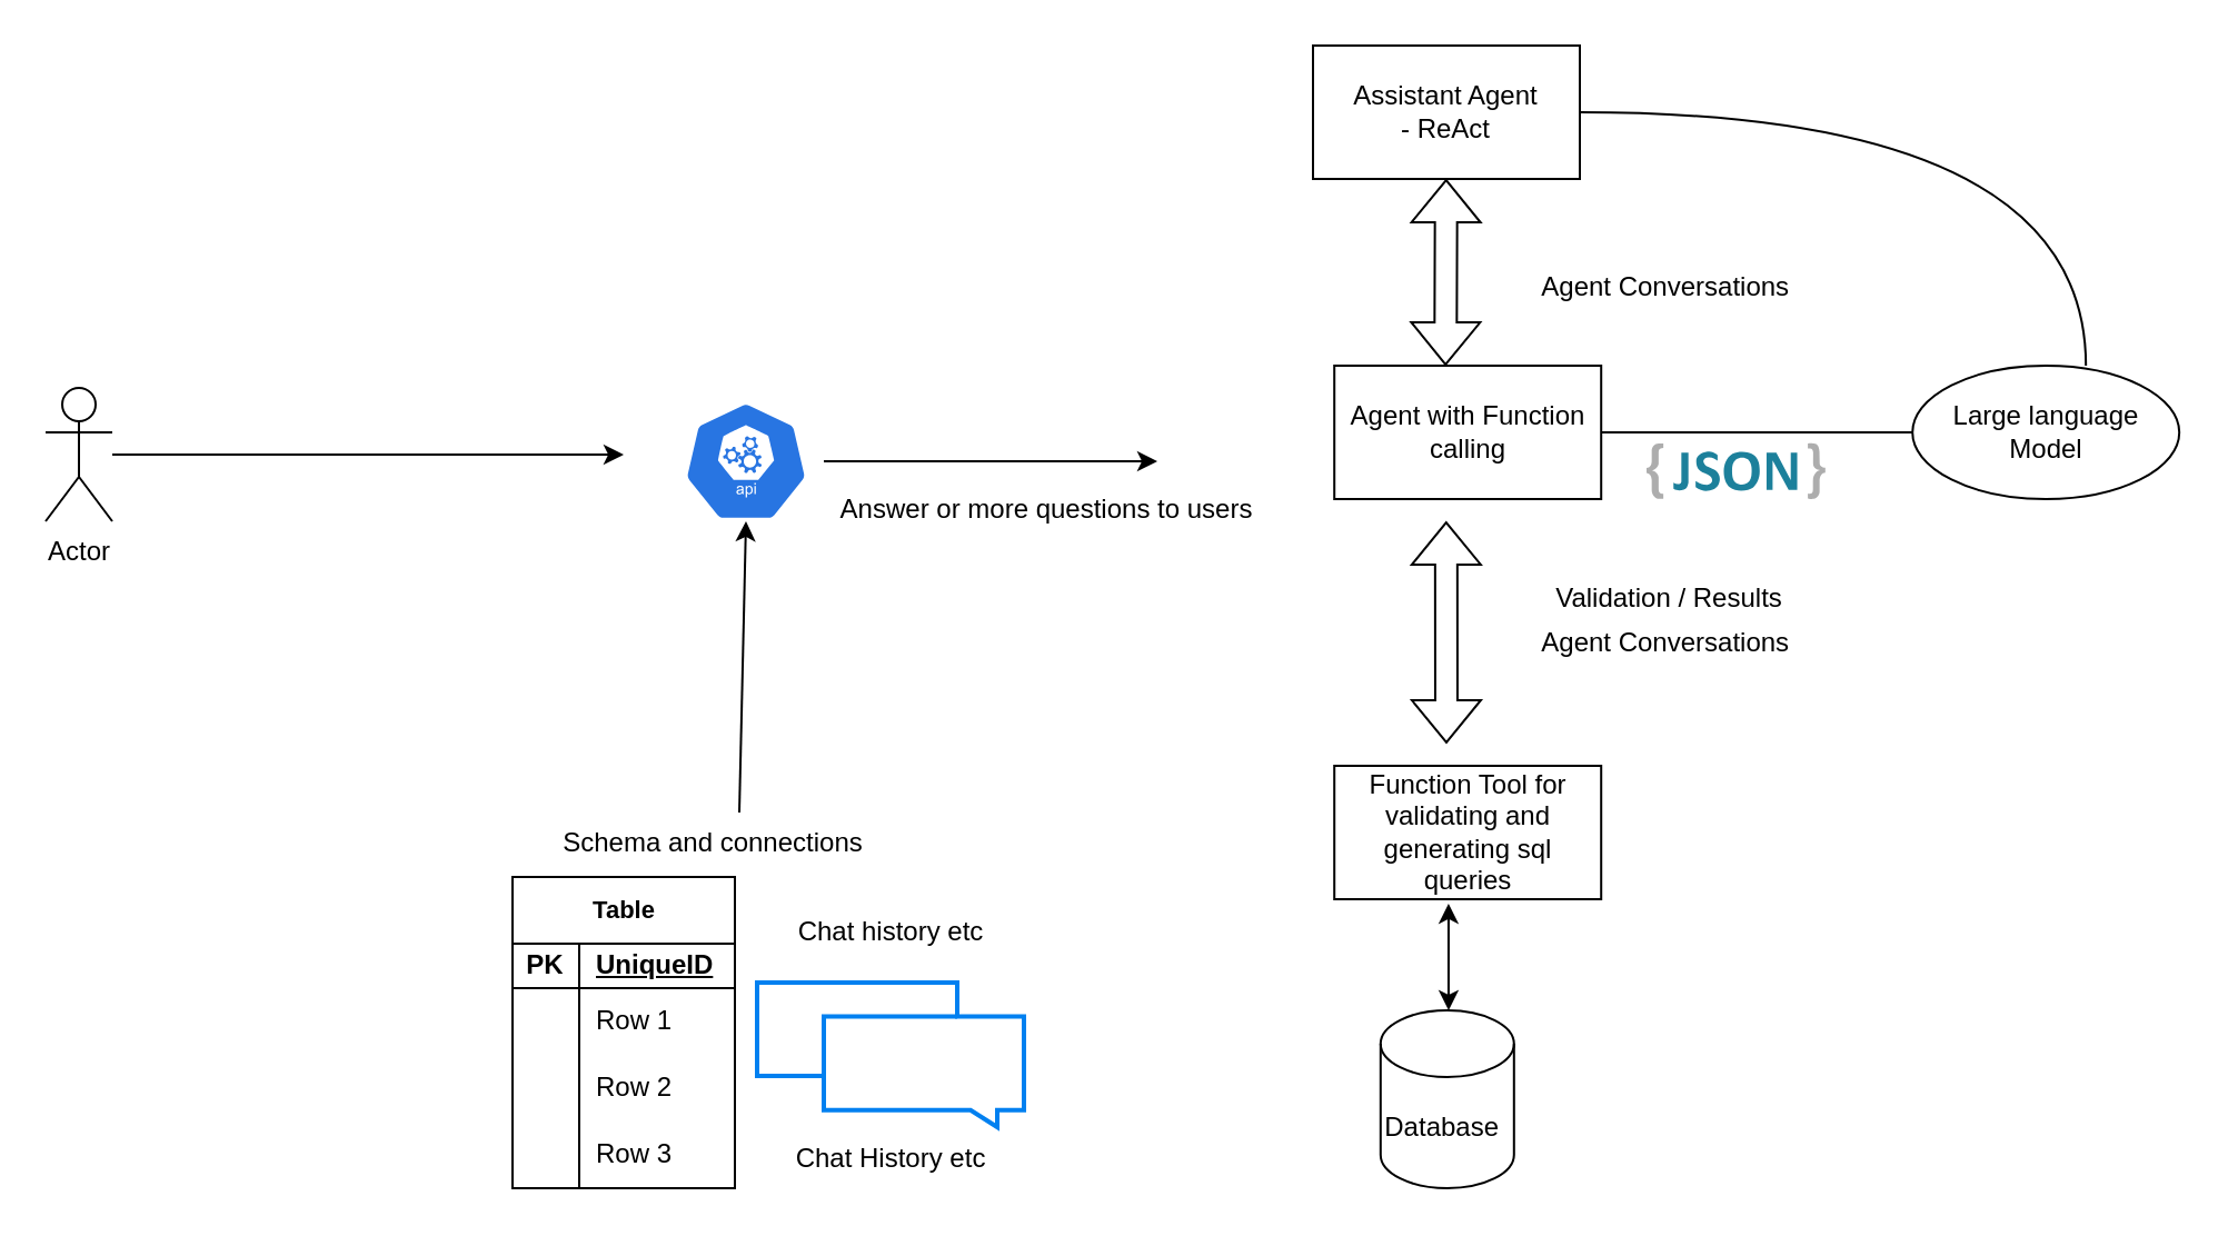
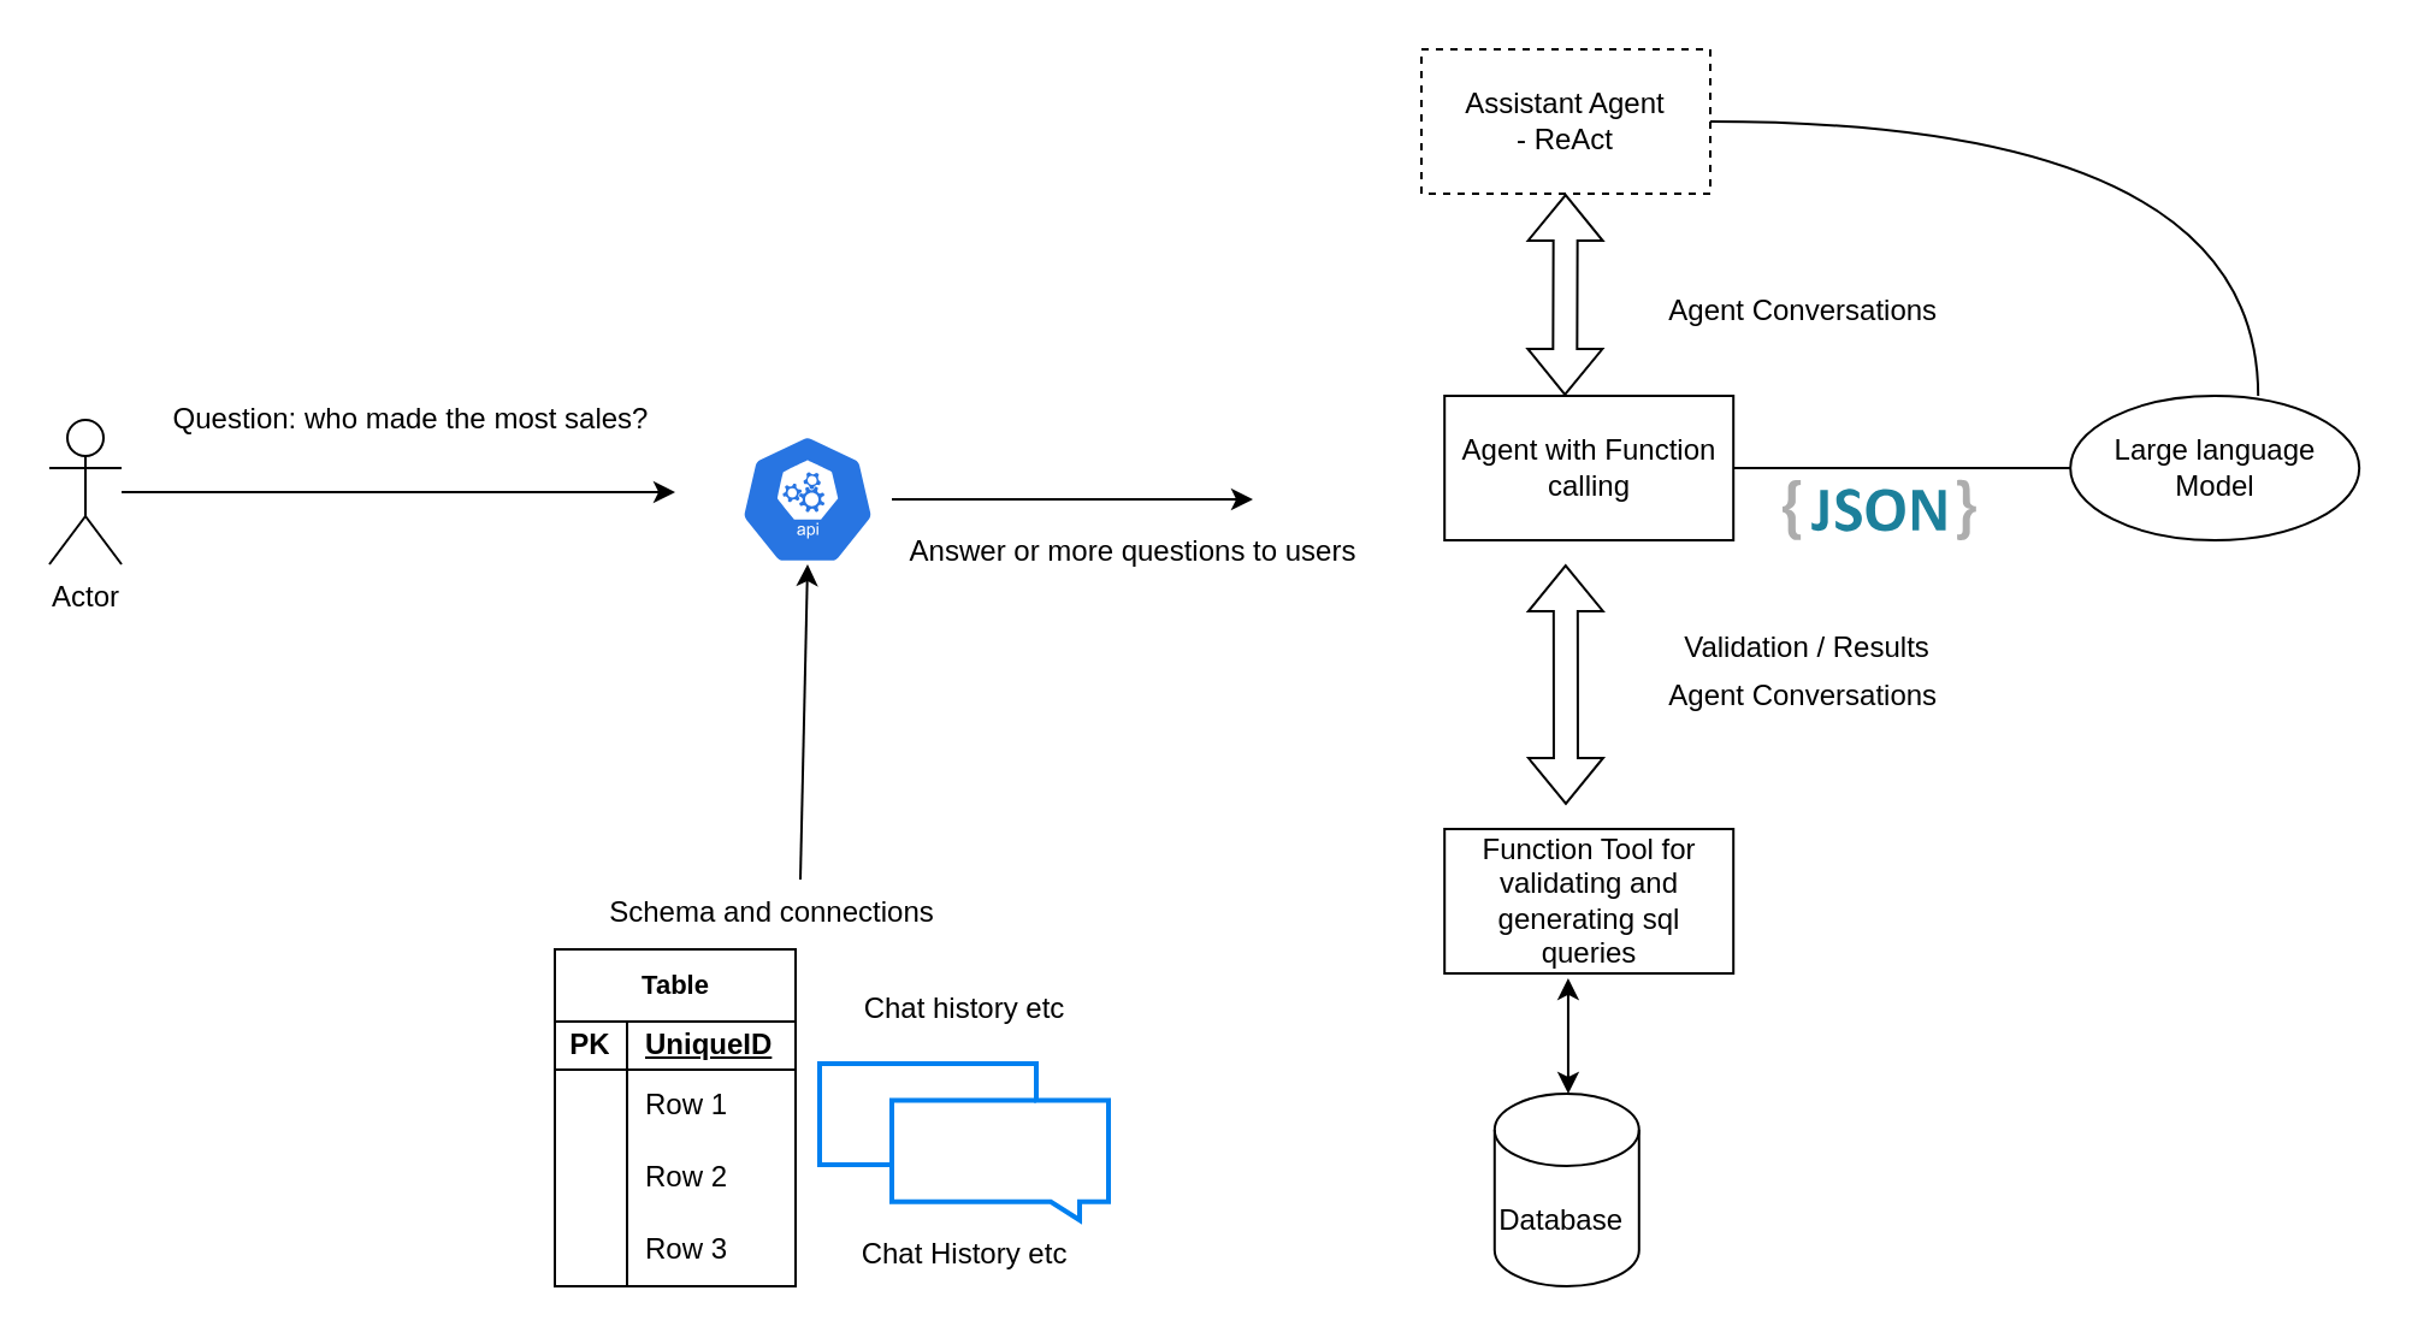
  <mxCell id="0" />
  <mxCell id="1" parent="0" />
  <mxCell id="2" style="edgeStyle=orthogonalEdgeStyle;rounded=0;orthogonalLoop=1;jettySize=auto;html=1;" edge="1" parent="1" source="3"><mxGeometry relative="1" as="geometry"><mxPoint x="280" y="204" as="targetPoint" /></mxGeometry></mxCell>
  <mxCell id="3" value="Actor" style="shape=umlActor;verticalLabelPosition=bottom;verticalAlign=top;html=1;outlineConnect=0;" vertex="1" parent="1"><mxGeometry x="20" y="174" width="30" height="60" as="geometry" /></mxCell>
+ <mxCell id="4" value="Question: who made the most sales?" style="text;html=1;align=center;verticalAlign=middle;resizable=0;points=[];autosize=1;strokeColor=none;fillColor=none;" vertex="1" parent="1"><mxGeometry x="60" y="159" width="220" height="30" as="geometry" /></mxCell>
  <mxCell id="5" style="edgeStyle=orthogonalEdgeStyle;rounded=0;orthogonalLoop=1;jettySize=auto;html=1;" edge="1" parent="1" source="6"><mxGeometry relative="1" as="geometry"><mxPoint x="520" y="207" as="targetPoint" /></mxGeometry></mxCell>
  <mxCell id="6" value="" style="sketch=0;html=1;dashed=0;whitespace=wrap;fillColor=#2875E2;strokeColor=#ffffff;points=[[0.005,0.63,0],[0.1,0.2,0],[0.9,0.2,0],[0.5,0,0],[0.995,0.63,0],[0.72,0.99,0],[0.5,1,0],[0.28,0.99,0]];verticalLabelPosition=bottom;align=center;verticalAlign=top;shape=mxgraph.kubernetes.icon;prIcon=api" vertex="1" parent="1"><mxGeometry x="300" y="180" width="70" height="54" as="geometry" /></mxCell>
  <mxCell id="7" value="Large language Model" style="ellipse;whiteSpace=wrap;html=1;" vertex="1" parent="1"><mxGeometry x="859.6" y="164" width="120" height="60" as="geometry" /></mxCell>
  <mxCell id="8" style="edgeStyle=orthogonalEdgeStyle;orthogonalLoop=1;jettySize=auto;html=1;entryX=0.65;entryY=0;entryDx=0;entryDy=0;entryPerimeter=0;curved=1;endArrow=none;" edge="1" parent="1" source="9" target="7"><mxGeometry relative="1" as="geometry" /></mxCell>
- <mxCell id="9" value="Assistant Agent&lt;br&gt;- ReAct" style="rounded=0;whiteSpace=wrap;html=1;" vertex="1" parent="1"><mxGeometry x="590" y="20" width="120" height="60" as="geometry" /></mxCell>
+ <mxCell id="9" value="Assistant Agent&lt;br&gt;- ReAct" style="rounded=0;whiteSpace=wrap;html=1;dashed=1;" vertex="1" parent="1"><mxGeometry x="590" y="20" width="120" height="60" as="geometry" /></mxCell>
  <mxCell id="10" value="Table" style="shape=table;startSize=30;container=1;collapsible=1;childLayout=tableLayout;fixedRows=1;rowLines=0;fontStyle=1;align=center;resizeLast=1;html=1;fontSize=11;" vertex="1" parent="1"><mxGeometry x="230" y="394" width="100" height="140" as="geometry" /></mxCell>
  <mxCell id="11" value="" style="shape=tableRow;horizontal=0;startSize=0;swimlaneHead=0;swimlaneBody=0;fillColor=none;collapsible=0;dropTarget=0;points=[[0,0.5],[1,0.5]];portConstraint=eastwest;top=0;left=0;right=0;bottom=1;" vertex="1" parent="10"><mxGeometry y="30" width="100" height="20" as="geometry" /></mxCell>
  <mxCell id="12" value="PK" style="shape=partialRectangle;connectable=0;fillColor=none;top=0;left=0;bottom=0;right=0;fontStyle=1;overflow=hidden;whiteSpace=wrap;html=1;" vertex="1" parent="11"><mxGeometry width="30" height="20" as="geometry"><mxRectangle width="30" height="20" as="alternateBounds" /></mxGeometry></mxCell>
  <mxCell id="13" value="UniqueID" style="shape=partialRectangle;connectable=0;fillColor=none;top=0;left=0;bottom=0;right=0;align=left;spacingLeft=6;fontStyle=5;overflow=hidden;whiteSpace=wrap;html=1;" vertex="1" parent="11"><mxGeometry x="30" width="70" height="20" as="geometry"><mxRectangle width="70" height="20" as="alternateBounds" /></mxGeometry></mxCell>
  <mxCell id="14" value="" style="shape=tableRow;horizontal=0;startSize=0;swimlaneHead=0;swimlaneBody=0;fillColor=none;collapsible=0;dropTarget=0;points=[[0,0.5],[1,0.5]];portConstraint=eastwest;top=0;left=0;right=0;bottom=0;" vertex="1" parent="10"><mxGeometry y="50" width="100" height="30" as="geometry" /></mxCell>
  <mxCell id="15" value="" style="shape=partialRectangle;connectable=0;fillColor=none;top=0;left=0;bottom=0;right=0;editable=1;overflow=hidden;whiteSpace=wrap;html=1;" vertex="1" parent="14"><mxGeometry width="30" height="30" as="geometry"><mxRectangle width="30" height="30" as="alternateBounds" /></mxGeometry></mxCell>
  <mxCell id="16" value="Row 1" style="shape=partialRectangle;connectable=0;fillColor=none;top=0;left=0;bottom=0;right=0;align=left;spacingLeft=6;overflow=hidden;whiteSpace=wrap;html=1;" vertex="1" parent="14"><mxGeometry x="30" width="70" height="30" as="geometry"><mxRectangle width="70" height="30" as="alternateBounds" /></mxGeometry></mxCell>
  <mxCell id="17" value="" style="shape=tableRow;horizontal=0;startSize=0;swimlaneHead=0;swimlaneBody=0;fillColor=none;collapsible=0;dropTarget=0;points=[[0,0.5],[1,0.5]];portConstraint=eastwest;top=0;left=0;right=0;bottom=0;" vertex="1" parent="10"><mxGeometry y="80" width="100" height="30" as="geometry" /></mxCell>
  <mxCell id="18" value="" style="shape=partialRectangle;connectable=0;fillColor=none;top=0;left=0;bottom=0;right=0;editable=1;overflow=hidden;whiteSpace=wrap;html=1;" vertex="1" parent="17"><mxGeometry width="30" height="30" as="geometry"><mxRectangle width="30" height="30" as="alternateBounds" /></mxGeometry></mxCell>
  <mxCell id="19" value="Row 2" style="shape=partialRectangle;connectable=0;fillColor=none;top=0;left=0;bottom=0;right=0;align=left;spacingLeft=6;overflow=hidden;whiteSpace=wrap;html=1;" vertex="1" parent="17"><mxGeometry x="30" width="70" height="30" as="geometry"><mxRectangle width="70" height="30" as="alternateBounds" /></mxGeometry></mxCell>
  <mxCell id="20" value="" style="shape=tableRow;horizontal=0;startSize=0;swimlaneHead=0;swimlaneBody=0;fillColor=none;collapsible=0;dropTarget=0;points=[[0,0.5],[1,0.5]];portConstraint=eastwest;top=0;left=0;right=0;bottom=0;" vertex="1" parent="10"><mxGeometry y="110" width="100" height="30" as="geometry" /></mxCell>
  <mxCell id="21" value="" style="shape=partialRectangle;connectable=0;fillColor=none;top=0;left=0;bottom=0;right=0;editable=1;overflow=hidden;whiteSpace=wrap;html=1;" vertex="1" parent="20"><mxGeometry width="30" height="30" as="geometry"><mxRectangle width="30" height="30" as="alternateBounds" /></mxGeometry></mxCell>
  <mxCell id="22" value="Row 3" style="shape=partialRectangle;connectable=0;fillColor=none;top=0;left=0;bottom=0;right=0;align=left;spacingLeft=6;overflow=hidden;whiteSpace=wrap;html=1;" vertex="1" parent="20"><mxGeometry x="30" width="70" height="30" as="geometry"><mxRectangle width="70" height="30" as="alternateBounds" /></mxGeometry></mxCell>
  <mxCell id="23" value="Chat History etc" style="html=1;verticalLabelPosition=bottom;align=center;labelBackgroundColor=#ffffff;verticalAlign=top;strokeWidth=2;strokeColor=#0080F0;shadow=0;dashed=0;shape=mxgraph.ios7.icons.messages;" vertex="1" parent="1"><mxGeometry x="340" y="441.5" width="120" height="65" as="geometry" /></mxCell>
  <mxCell id="24" value="Schema and connections" style="text;html=1;align=center;verticalAlign=middle;resizable=0;points=[];autosize=1;strokeColor=none;fillColor=none;" vertex="1" parent="1"><mxGeometry x="240" y="364" width="160" height="30" as="geometry" /></mxCell>
  <mxCell id="25" value="Chat history etc" style="text;html=1;align=center;verticalAlign=middle;resizable=0;points=[];autosize=1;strokeColor=none;fillColor=none;" vertex="1" parent="1"><mxGeometry x="345" y="404" width="110" height="30" as="geometry" /></mxCell>
  <mxCell id="26" style="edgeStyle=orthogonalEdgeStyle;rounded=0;orthogonalLoop=1;jettySize=auto;html=1;entryX=0;entryY=0.5;entryDx=0;entryDy=0;endArrow=none;" edge="1" parent="1" source="27" target="7"><mxGeometry relative="1" as="geometry" /></mxCell>
  <mxCell id="27" value="Agent with Function calling" style="rounded=0;whiteSpace=wrap;html=1;" vertex="1" parent="1"><mxGeometry x="599.6" y="164" width="120" height="60" as="geometry" /></mxCell>
  <mxCell id="28" value="Function Tool for validating and generating sql queries" style="rounded=0;whiteSpace=wrap;html=1;" vertex="1" parent="1"><mxGeometry x="599.6" y="344" width="120" height="60" as="geometry" /></mxCell>
  <mxCell id="29" value="" style="dashed=0;outlineConnect=0;html=1;align=center;labelPosition=center;verticalLabelPosition=bottom;verticalAlign=top;shape=mxgraph.weblogos.json_2" vertex="1" parent="1"><mxGeometry x="740" y="198.8" width="80.4" height="25.2" as="geometry" /></mxCell>
  <mxCell id="30" value="Validation / Results" style="text;html=1;align=center;verticalAlign=middle;resizable=0;points=[];autosize=1;strokeColor=none;fillColor=none;" vertex="1" parent="1"><mxGeometry x="685.4" y="254" width="130" height="30" as="geometry" /></mxCell>
  <mxCell id="31" value="Agent Conversations&amp;nbsp;" style="text;html=1;align=center;verticalAlign=middle;resizable=0;points=[];autosize=1;strokeColor=none;fillColor=none;" vertex="1" parent="1"><mxGeometry x="680.4" y="114" width="140" height="30" as="geometry" /></mxCell>
  <mxCell id="32" value="" style="shape=flexArrow;endArrow=classic;startArrow=classic;html=1;rounded=0;" edge="1" parent="1" target="9"><mxGeometry width="100" height="100" relative="1" as="geometry"><mxPoint x="649.6" y="164" as="sourcePoint" /><mxPoint x="749.6" y="64" as="targetPoint" /></mxGeometry></mxCell>
  <mxCell id="33" value="" style="shape=flexArrow;endArrow=classic;startArrow=classic;html=1;rounded=0;" edge="1" parent="1"><mxGeometry width="100" height="100" relative="1" as="geometry"><mxPoint x="650" y="334" as="sourcePoint" /><mxPoint x="649.9" y="234" as="targetPoint" /></mxGeometry></mxCell>
  <mxCell id="34" value="Database&amp;nbsp;" style="shape=cylinder3;whiteSpace=wrap;html=1;boundedLbl=1;backgroundOutline=1;size=15;" vertex="1" parent="1"><mxGeometry x="620.4" y="454" width="60" height="80" as="geometry" /></mxCell>
  <mxCell id="35" value="" style="endArrow=classic;startArrow=classic;html=1;rounded=0;entryX=0.428;entryY=1.033;entryDx=0;entryDy=0;entryPerimeter=0;" edge="1" parent="1" target="28"><mxGeometry width="50" height="50" relative="1" as="geometry"><mxPoint x="651" y="454" as="sourcePoint" /><mxPoint x="650" y="444" as="targetPoint" /></mxGeometry></mxCell>
  <mxCell id="36" value="Answer or more questions to users" style="text;html=1;align=center;verticalAlign=middle;resizable=0;points=[];autosize=1;strokeColor=none;fillColor=none;" vertex="1" parent="1"><mxGeometry x="365" y="214" width="210" height="30" as="geometry" /></mxCell>
  <mxCell id="37" value="Agent Conversations&amp;nbsp;" style="text;html=1;align=center;verticalAlign=middle;resizable=0;points=[];autosize=1;strokeColor=none;fillColor=none;" vertex="1" parent="1"><mxGeometry x="680.4" y="274" width="140" height="30" as="geometry" /></mxCell>
  <mxCell id="38" value="" style="endArrow=classic;html=1;rounded=0;entryX=0.5;entryY=1;entryDx=0;entryDy=0;entryPerimeter=0;exitX=0.575;exitY=0.033;exitDx=0;exitDy=0;exitPerimeter=0;" edge="1" parent="1" source="24" target="6"><mxGeometry width="50" height="50" relative="1" as="geometry"><mxPoint x="330" y="364" as="sourcePoint" /><mxPoint x="380" y="314" as="targetPoint" /></mxGeometry></mxCell>
